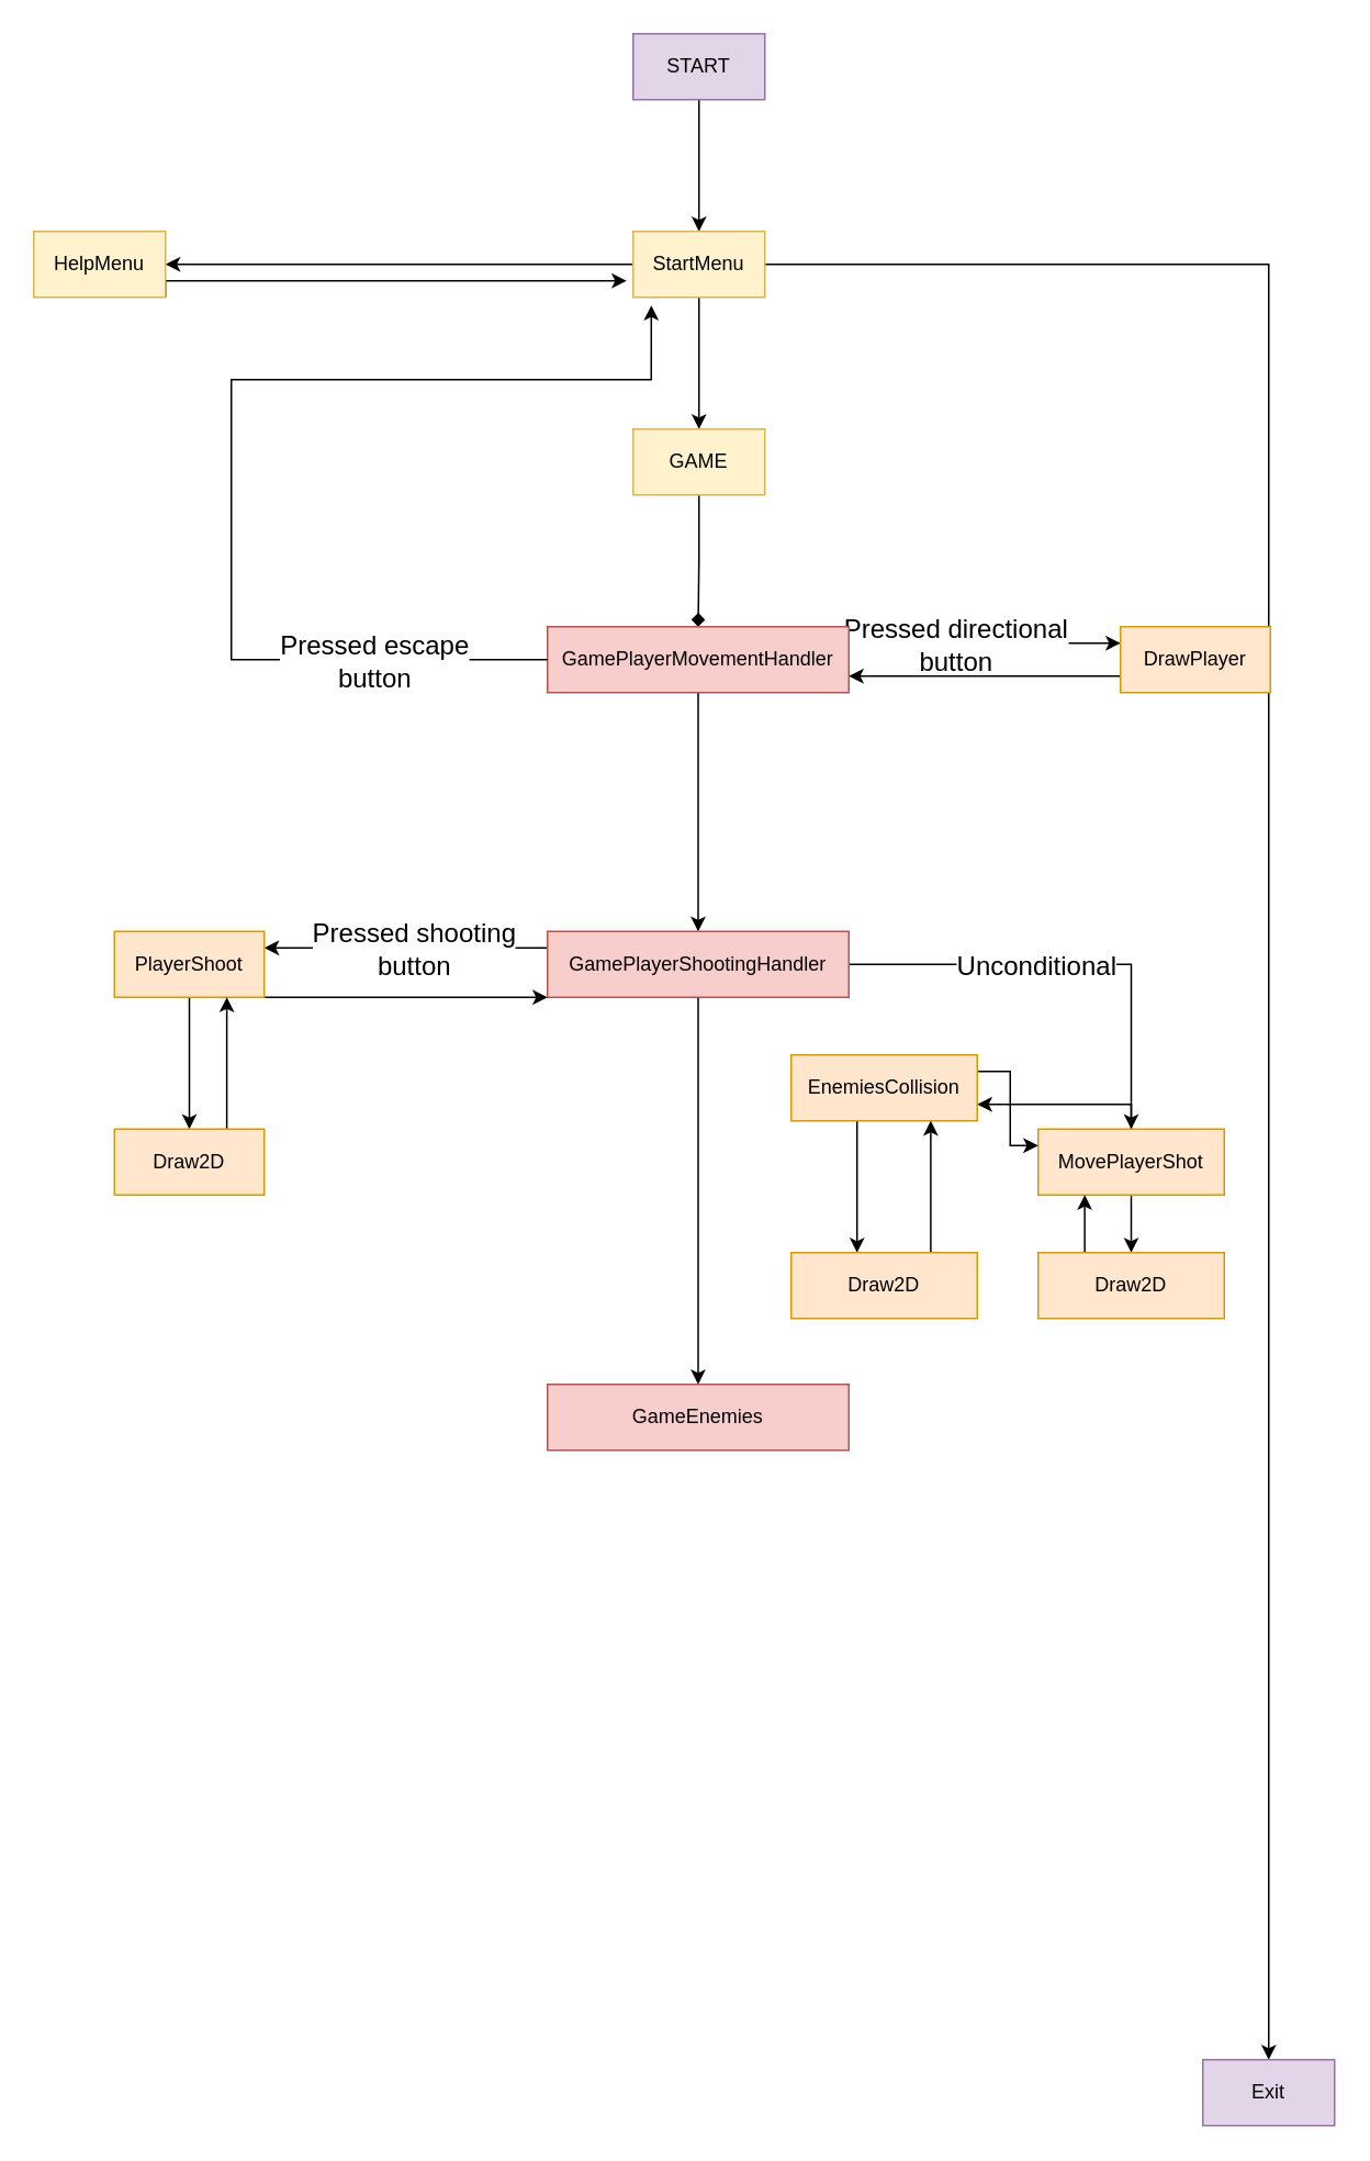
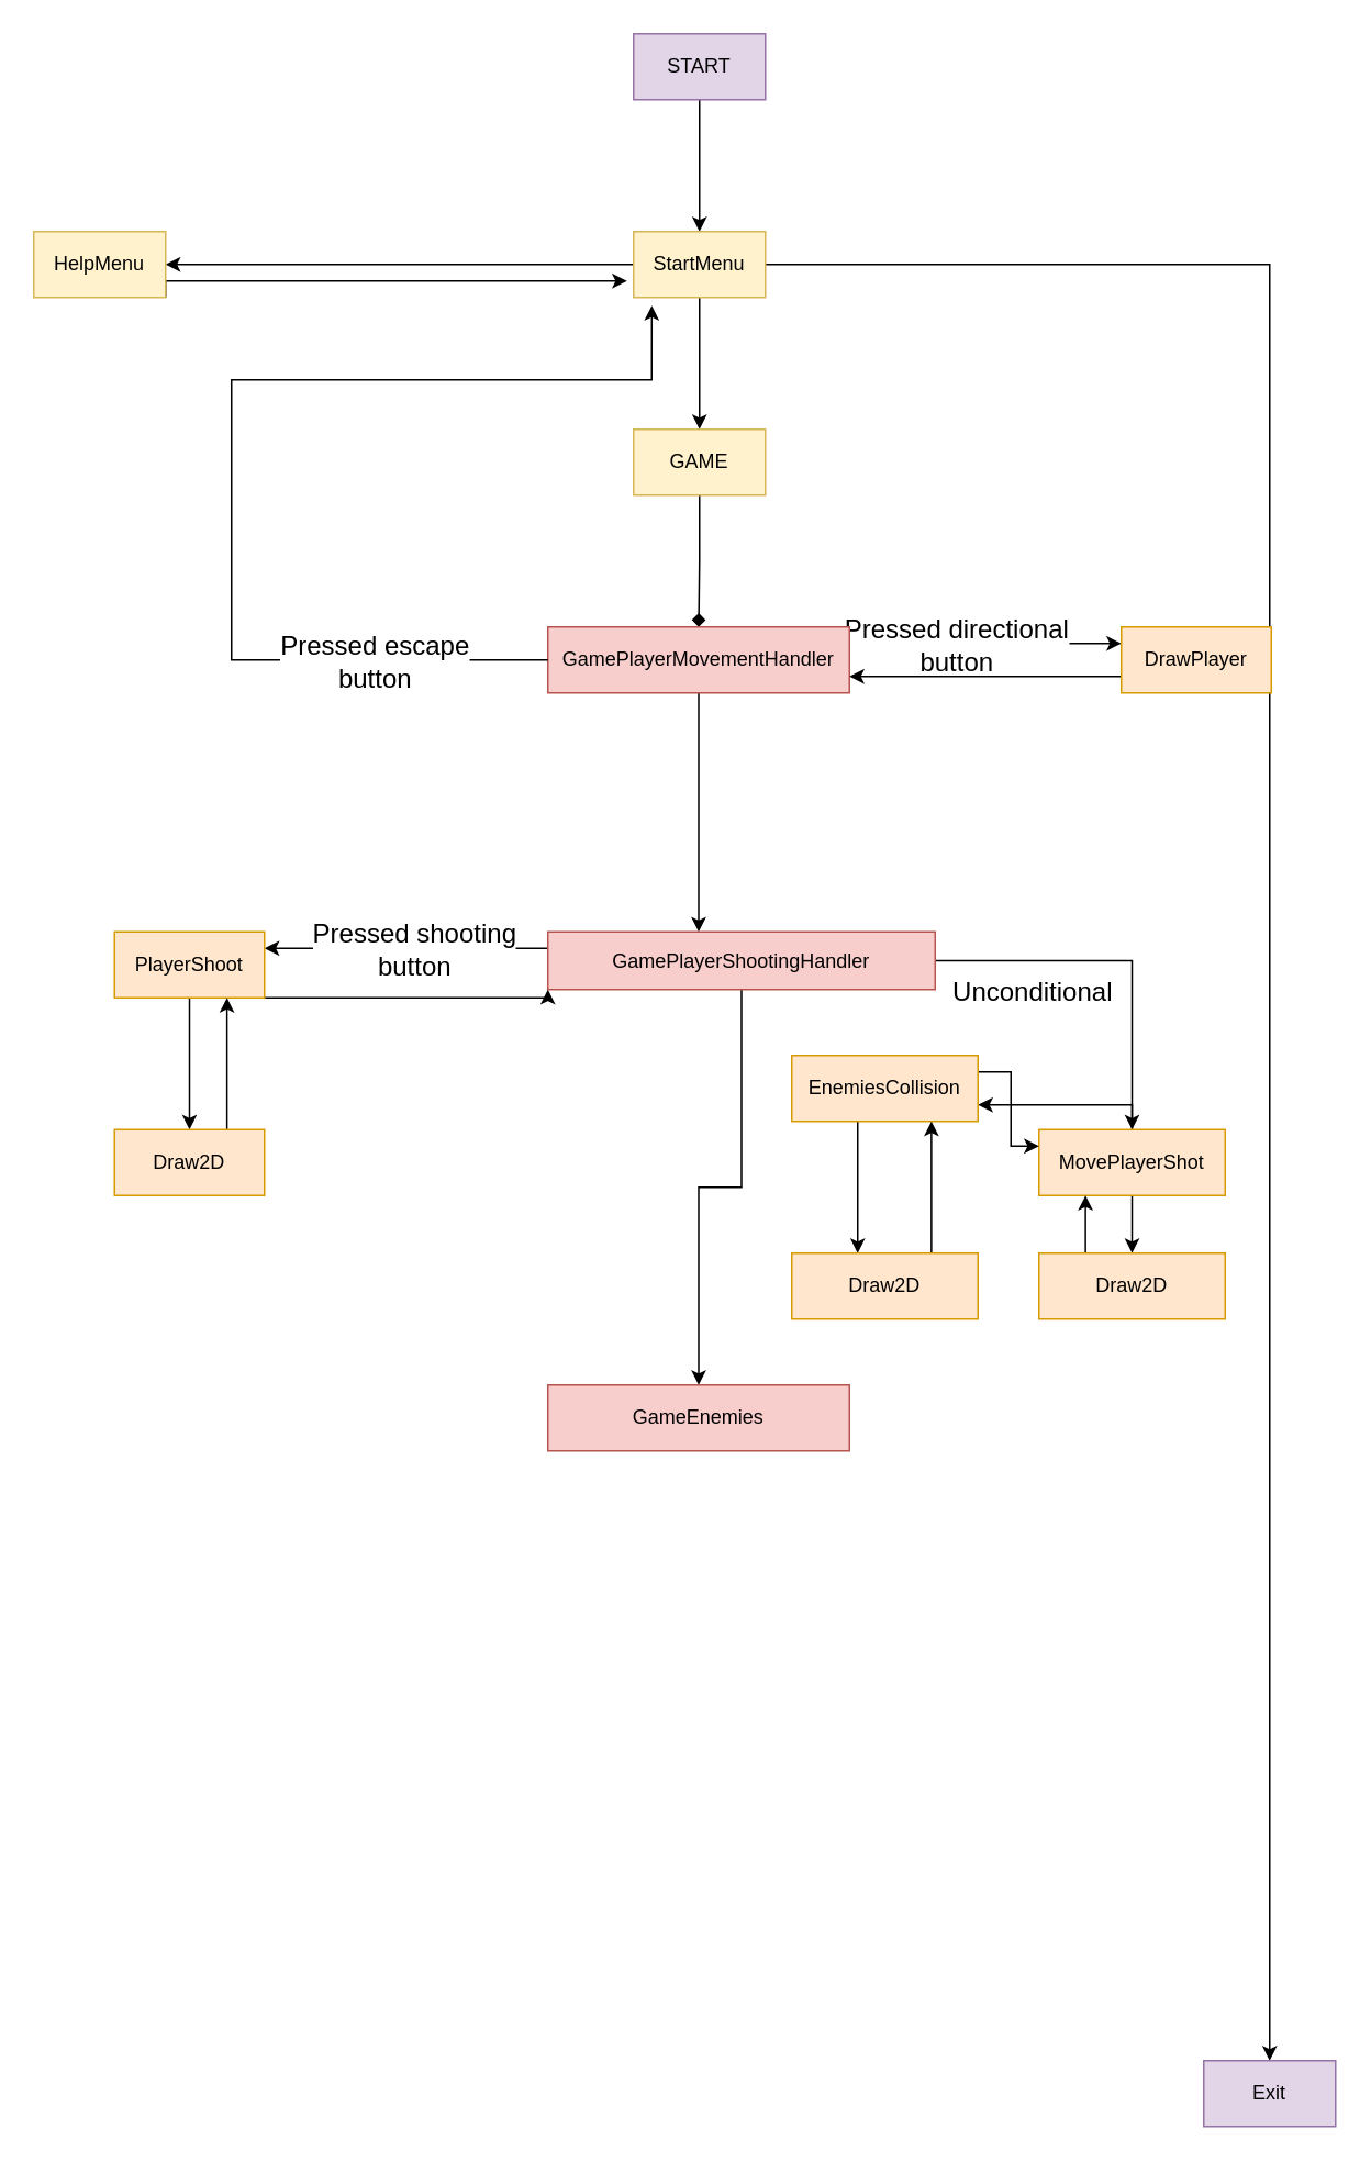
  <mxCell id="0" />
  <mxCell id="1" parent="0" />
  <mxCell id="2" value="" style="edgeStyle=orthogonalEdgeStyle;rounded=0;orthogonalLoop=1;jettySize=auto;html=1;" parent="1" source="3" target="7" edge="1"><mxGeometry relative="1" as="geometry" /></mxCell>
  <mxCell id="3" value="START" style="rounded=0;whiteSpace=wrap;html=1;fillColor=#e1d5e7;strokeColor=#9673a6;" parent="1" vertex="1"><mxGeometry x="384" y="20" width="80" height="40" as="geometry" /></mxCell>
  <mxCell id="4" value="" style="edgeStyle=orthogonalEdgeStyle;rounded=0;orthogonalLoop=1;jettySize=auto;html=1;" parent="1" source="7" target="9" edge="1"><mxGeometry relative="1" as="geometry" /></mxCell>
  <mxCell id="5" value="" style="edgeStyle=orthogonalEdgeStyle;rounded=0;orthogonalLoop=1;jettySize=auto;html=1;" parent="1" source="7" target="10" edge="1"><mxGeometry relative="1" as="geometry" /></mxCell>
  <mxCell id="6" value="" style="edgeStyle=orthogonalEdgeStyle;rounded=0;orthogonalLoop=1;jettySize=auto;html=1;" edge="1" parent="1" source="7" target="12"><mxGeometry relative="1" as="geometry" /></mxCell>
  <mxCell id="7" value="StartMenu" style="rounded=0;whiteSpace=wrap;html=1;fillColor=#fff2cc;strokeColor=#d6b656;" parent="1" vertex="1"><mxGeometry x="384" y="140" width="80" height="40" as="geometry" /></mxCell>
  <mxCell id="8" style="edgeStyle=orthogonalEdgeStyle;rounded=0;orthogonalLoop=1;jettySize=auto;html=1;exitX=1;exitY=1;exitDx=0;exitDy=0;" edge="1" parent="1" source="9"><mxGeometry relative="1" as="geometry"><mxPoint x="380" y="170" as="targetPoint" /><Array as="points"><mxPoint x="100" y="170" /></Array></mxGeometry></mxCell>
  <mxCell id="9" value="HelpMenu" style="rounded=0;whiteSpace=wrap;html=1;fillColor=#fff2cc;strokeColor=#d6b656;" parent="1" vertex="1"><mxGeometry x="20" y="140" width="80" height="40" as="geometry" /></mxCell>
  <mxCell id="10" value="Exit" style="rounded=0;whiteSpace=wrap;html=1;fillColor=#e1d5e7;strokeColor=#9673a6;" parent="1" vertex="1"><mxGeometry x="730" y="1250" width="80" height="40" as="geometry" /></mxCell>
  <mxCell id="11" value="" style="edgeStyle=orthogonalEdgeStyle;rounded=0;orthogonalLoop=1;jettySize=auto;html=1;endArrow=diamond;" edge="1" parent="1" source="12" target="16"><mxGeometry relative="1" as="geometry" /></mxCell>
  <mxCell id="12" value="GAME" style="rounded=0;whiteSpace=wrap;html=1;fillColor=#fff2cc;strokeColor=#d6b656;" vertex="1" parent="1"><mxGeometry x="384" y="260" width="80" height="40" as="geometry" /></mxCell>
  <mxCell id="13" style="edgeStyle=orthogonalEdgeStyle;rounded=0;orthogonalLoop=1;jettySize=auto;html=1;exitX=0.5;exitY=1;exitDx=0;exitDy=0;fontSize=16;" edge="1" parent="1" source="16" target="24"><mxGeometry relative="1" as="geometry"><Array as="points"><mxPoint x="424" y="500" /><mxPoint x="424" y="500" /></Array></mxGeometry></mxCell>
  <mxCell id="14" style="edgeStyle=orthogonalEdgeStyle;rounded=0;orthogonalLoop=1;jettySize=auto;html=1;exitX=1;exitY=0.25;exitDx=0;exitDy=0;entryX=0;entryY=0.25;entryDx=0;entryDy=0;fontSize=16;" edge="1" parent="1" source="16" target="34"><mxGeometry relative="1" as="geometry" /></mxCell>
  <mxCell id="15" value="&lt;div&gt;Pressed directional&lt;/div&gt;&lt;div&gt;button&lt;/div&gt;" style="edgeLabel;html=1;align=center;verticalAlign=middle;resizable=0;points=[];fontSize=16;" vertex="1" connectable="0" parent="14"><mxGeometry x="-0.252" y="-3" relative="1" as="geometry"><mxPoint x="2" y="-3" as="offset" /></mxGeometry></mxCell>
  <mxCell id="16" value="GamePlayerMovementHandler" style="rounded=0;whiteSpace=wrap;html=1;fillColor=#f8cecc;strokeColor=#b85450;" vertex="1" parent="1"><mxGeometry x="332" y="380" width="183" height="40" as="geometry" /></mxCell>
  <mxCell id="17" style="edgeStyle=orthogonalEdgeStyle;rounded=0;orthogonalLoop=1;jettySize=auto;html=1;exitX=0;exitY=0.5;exitDx=0;exitDy=0;entryX=0.138;entryY=1.125;entryDx=0;entryDy=0;entryPerimeter=0;" edge="1" parent="1" source="16" target="7"><mxGeometry relative="1" as="geometry"><Array as="points"><mxPoint x="140" y="400" /><mxPoint x="140" y="230" /><mxPoint x="395" y="230" /></Array></mxGeometry></mxCell>
  <mxCell id="18" value="Pressed escape&lt;br&gt;&lt;div&gt;button&lt;/div&gt;" style="edgeLabel;html=1;align=center;verticalAlign=middle;resizable=0;points=[];fontSize=16;" vertex="1" connectable="0" parent="17"><mxGeometry x="-0.907" y="-2" relative="1" as="geometry"><mxPoint x="-75" y="2" as="offset" /></mxGeometry></mxCell>
  <mxCell id="19" value="" style="edgeStyle=orthogonalEdgeStyle;rounded=0;orthogonalLoop=1;jettySize=auto;html=1;fontSize=16;" edge="1" parent="1" source="24" target="27"><mxGeometry relative="1" as="geometry" /></mxCell>
  <mxCell id="20" value="Unconditional" style="edgeLabel;html=1;align=center;verticalAlign=middle;resizable=0;points=[];fontSize=16;" vertex="1" connectable="0" parent="19"><mxGeometry x="0.259" y="-3" relative="1" as="geometry"><mxPoint x="-58" y="-3" as="offset" /></mxGeometry></mxCell>
  <mxCell id="21" value="" style="edgeStyle=orthogonalEdgeStyle;rounded=0;orthogonalLoop=1;jettySize=auto;html=1;fontSize=16;" edge="1" parent="1" source="24" target="30"><mxGeometry relative="1" as="geometry"><Array as="points"><mxPoint x="250" y="575" /><mxPoint x="250" y="575" /></Array></mxGeometry></mxCell>
  <mxCell id="22" value="&lt;div&gt;Pressed shooting&lt;/div&gt;&lt;div&gt;button&lt;br&gt;&lt;/div&gt;" style="edgeLabel;html=1;align=center;verticalAlign=middle;resizable=0;points=[];fontSize=16;" vertex="1" connectable="0" parent="21"><mxGeometry x="-0.128" relative="1" as="geometry"><mxPoint x="-7" as="offset" /></mxGeometry></mxCell>
  <mxCell id="23" value="" style="edgeStyle=orthogonalEdgeStyle;rounded=0;orthogonalLoop=1;jettySize=auto;html=1;fontSize=16;" edge="1" parent="1" source="24" target="42"><mxGeometry relative="1" as="geometry" /></mxCell>
- <mxCell id="24" value="GamePlayerShootingHandler" style="rounded=0;whiteSpace=wrap;html=1;fillColor=#f8cecc;strokeColor=#b85450;" vertex="1" parent="1"><mxGeometry x="332" y="565" width="183" height="40" as="geometry" /></mxCell>
+ <mxCell id="24" value="GamePlayerShootingHandler" style="rounded=0;whiteSpace=wrap;html=1;fillColor=#f8cecc;strokeColor=#b85450;" vertex="1" parent="1"><mxGeometry x="332" y="565" width="235" height="35" as="geometry" /></mxCell>
  <mxCell id="25" value="" style="edgeStyle=orthogonalEdgeStyle;rounded=0;orthogonalLoop=1;jettySize=auto;html=1;fontSize=16;" edge="1" parent="1" source="27" target="37"><mxGeometry relative="1" as="geometry"><Array as="points"><mxPoint x="613" y="670" /><mxPoint x="613" y="670" /></Array></mxGeometry></mxCell>
  <mxCell id="26" value="" style="edgeStyle=orthogonalEdgeStyle;rounded=0;orthogonalLoop=1;jettySize=auto;html=1;fontSize=16;" edge="1" parent="1" source="27" target="39"><mxGeometry relative="1" as="geometry" /></mxCell>
  <mxCell id="27" value="MovePlayerShot" style="rounded=0;whiteSpace=wrap;html=1;fillColor=#ffe6cc;strokeColor=#d79b00;" vertex="1" parent="1"><mxGeometry x="630" y="685" width="113" height="40" as="geometry" /></mxCell>
  <mxCell id="28" style="edgeStyle=orthogonalEdgeStyle;rounded=0;orthogonalLoop=1;jettySize=auto;html=1;exitX=1;exitY=1;exitDx=0;exitDy=0;entryX=0;entryY=1;entryDx=0;entryDy=0;fontSize=16;" edge="1" parent="1" source="30" target="24"><mxGeometry relative="1" as="geometry"><Array as="points"><mxPoint x="250" y="605" /><mxPoint x="250" y="605" /></Array></mxGeometry></mxCell>
  <mxCell id="29" value="" style="edgeStyle=orthogonalEdgeStyle;rounded=0;orthogonalLoop=1;jettySize=auto;html=1;fontSize=16;" edge="1" parent="1" source="30" target="32"><mxGeometry relative="1" as="geometry" /></mxCell>
  <mxCell id="30" value="PlayerShoot" style="rounded=0;whiteSpace=wrap;html=1;fillColor=#ffe6cc;strokeColor=#d79b00;" vertex="1" parent="1"><mxGeometry x="69" y="565" width="91" height="40" as="geometry" /></mxCell>
  <mxCell id="31" style="edgeStyle=orthogonalEdgeStyle;rounded=0;orthogonalLoop=1;jettySize=auto;html=1;exitX=0.75;exitY=0;exitDx=0;exitDy=0;entryX=0.75;entryY=1;entryDx=0;entryDy=0;fontSize=16;" edge="1" parent="1" source="32" target="30"><mxGeometry relative="1" as="geometry" /></mxCell>
  <mxCell id="32" value="&lt;div&gt;Draw2D&lt;/div&gt;" style="rounded=0;whiteSpace=wrap;html=1;fillColor=#ffe6cc;strokeColor=#d79b00;" vertex="1" parent="1"><mxGeometry x="69" y="685" width="91" height="40" as="geometry" /></mxCell>
  <mxCell id="33" style="edgeStyle=orthogonalEdgeStyle;rounded=0;orthogonalLoop=1;jettySize=auto;html=1;exitX=0;exitY=0.75;exitDx=0;exitDy=0;entryX=1;entryY=0.75;entryDx=0;entryDy=0;fontSize=16;" edge="1" parent="1" source="34" target="16"><mxGeometry relative="1" as="geometry" /></mxCell>
  <mxCell id="34" value="DrawPlayer" style="rounded=0;whiteSpace=wrap;html=1;fillColor=#ffe6cc;strokeColor=#d79b00;" vertex="1" parent="1"><mxGeometry x="680" y="380" width="91" height="40" as="geometry" /></mxCell>
  <mxCell id="35" value="" style="edgeStyle=orthogonalEdgeStyle;rounded=0;orthogonalLoop=1;jettySize=auto;html=1;fontSize=16;" edge="1" parent="1" source="37" target="41"><mxGeometry relative="1" as="geometry"><Array as="points"><mxPoint x="520" y="700" /><mxPoint x="520" y="700" /></Array></mxGeometry></mxCell>
  <mxCell id="36" style="edgeStyle=orthogonalEdgeStyle;rounded=0;orthogonalLoop=1;jettySize=auto;html=1;exitX=1;exitY=0.25;exitDx=0;exitDy=0;entryX=0;entryY=0.25;entryDx=0;entryDy=0;fontSize=16;" edge="1" parent="1" source="37" target="27"><mxGeometry relative="1" as="geometry" /></mxCell>
  <mxCell id="37" value="EnemiesCollision" style="rounded=0;whiteSpace=wrap;html=1;fillColor=#ffe6cc;strokeColor=#d79b00;" vertex="1" parent="1"><mxGeometry x="480" y="640" width="113" height="40" as="geometry" /></mxCell>
  <mxCell id="38" style="edgeStyle=orthogonalEdgeStyle;rounded=0;orthogonalLoop=1;jettySize=auto;html=1;exitX=0.25;exitY=0;exitDx=0;exitDy=0;entryX=0.25;entryY=1;entryDx=0;entryDy=0;fontSize=16;" edge="1" parent="1" source="39" target="27"><mxGeometry relative="1" as="geometry" /></mxCell>
  <mxCell id="39" value="Draw2D" style="rounded=0;whiteSpace=wrap;html=1;fillColor=#ffe6cc;strokeColor=#d79b00;" vertex="1" parent="1"><mxGeometry x="630" y="760" width="113" height="40" as="geometry" /></mxCell>
  <mxCell id="40" style="edgeStyle=orthogonalEdgeStyle;rounded=0;orthogonalLoop=1;jettySize=auto;html=1;exitX=0.75;exitY=0;exitDx=0;exitDy=0;entryX=0.75;entryY=1;entryDx=0;entryDy=0;fontSize=16;" edge="1" parent="1" source="41" target="37"><mxGeometry relative="1" as="geometry" /></mxCell>
  <mxCell id="41" value="Draw2D" style="rounded=0;whiteSpace=wrap;html=1;fillColor=#ffe6cc;strokeColor=#d79b00;" vertex="1" parent="1"><mxGeometry x="480" y="760" width="113" height="40" as="geometry" /></mxCell>
  <mxCell id="42" value="GameEnemies" style="rounded=0;whiteSpace=wrap;html=1;fillColor=#f8cecc;strokeColor=#b85450;" vertex="1" parent="1"><mxGeometry x="332" y="840" width="183" height="40" as="geometry" /></mxCell>
